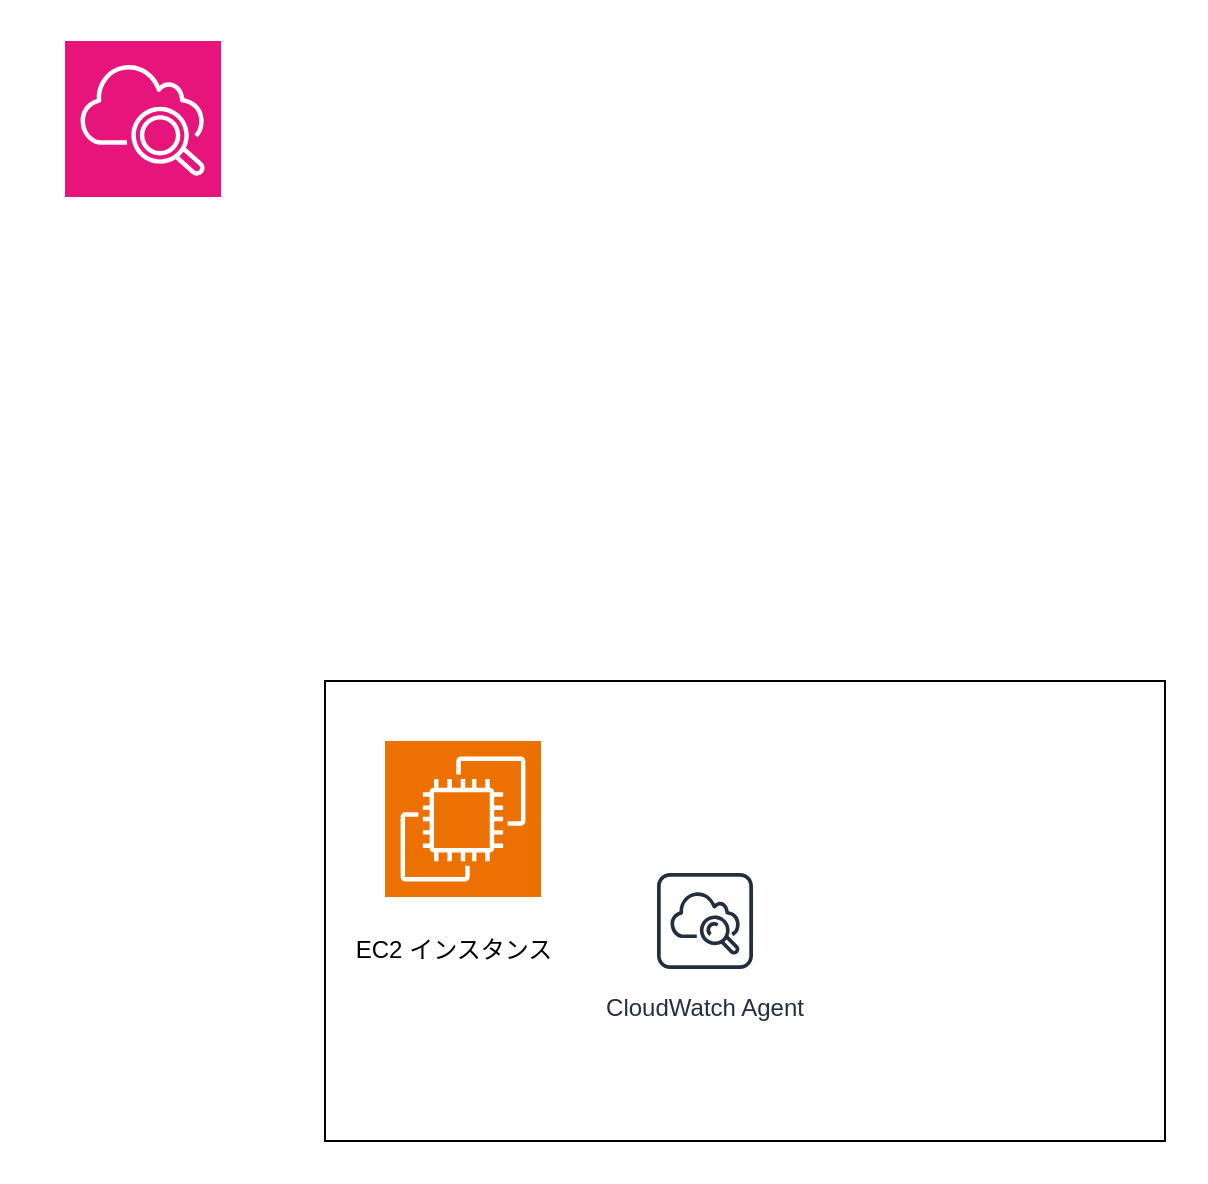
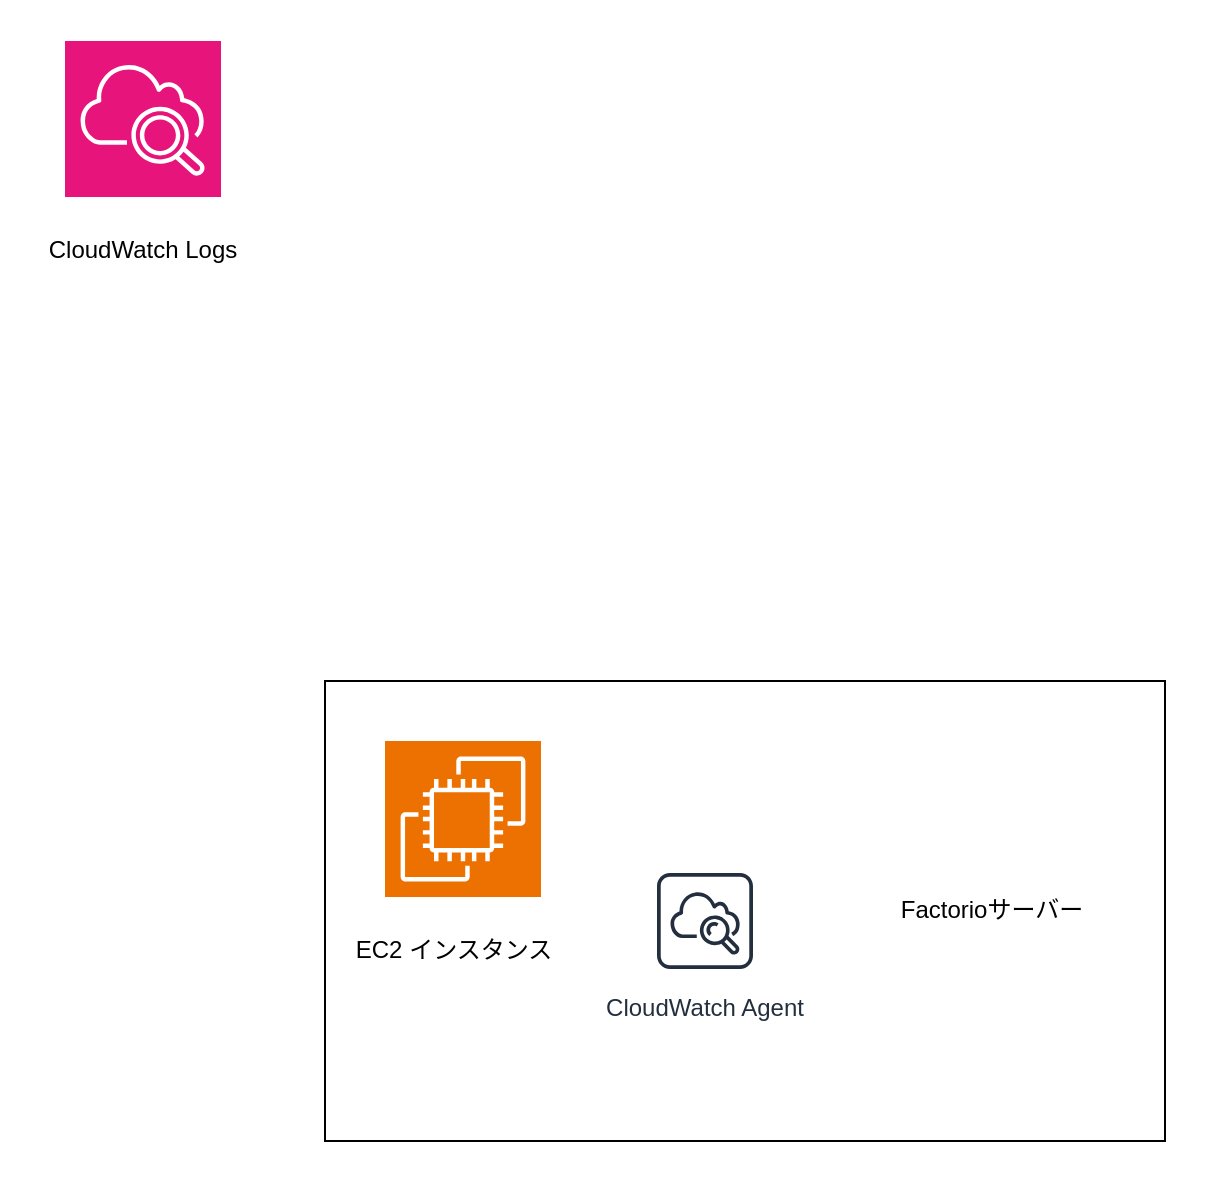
  <mxCell id="0" />
  <mxCell id="1" parent="0" />
  <mxCell id="2" value="" style="rounded=0;whiteSpace=wrap;html=1;" vertex="1" parent="1"><mxGeometry x="162" y="340" width="420" height="230" as="geometry" /></mxCell>
  <mxCell id="3" value="EC2 インスタンス" style="text;html=1;align=center;verticalAlign=middle;whiteSpace=wrap;rounded=0;" vertex="1" parent="1"><mxGeometry x="162" y="460" width="130" height="30" as="geometry" /></mxCell>
  <mxCell id="4" value="" style="sketch=0;points=[[0,0,0],[0.25,0,0],[0.5,0,0],[0.75,0,0],[1,0,0],[0,1,0],[0.25,1,0],[0.5,1,0],[0.75,1,0],[1,1,0],[0,0.25,0],[0,0.5,0],[0,0.75,0],[1,0.25,0],[1,0.5,0],[1,0.75,0]];outlineConnect=0;fontColor=#232F3E;fillColor=#ED7100;strokeColor=#ffffff;dashed=0;verticalLabelPosition=bottom;verticalAlign=top;align=center;html=1;fontSize=12;fontStyle=0;aspect=fixed;shape=mxgraph.aws4.resourceIcon;resIcon=mxgraph.aws4.ec2;" vertex="1" parent="1"><mxGeometry x="192" y="370" width="78" height="78" as="geometry" /></mxCell>
  <mxCell id="5" value="" style="sketch=0;points=[[0,0,0],[0.25,0,0],[0.5,0,0],[0.75,0,0],[1,0,0],[0,1,0],[0.25,1,0],[0.5,1,0],[0.75,1,0],[1,1,0],[0,0.25,0],[0,0.5,0],[0,0.75,0],[1,0.25,0],[1,0.5,0],[1,0.75,0]];points=[[0,0,0],[0.25,0,0],[0.5,0,0],[0.75,0,0],[1,0,0],[0,1,0],[0.25,1,0],[0.5,1,0],[0.75,1,0],[1,1,0],[0,0.25,0],[0,0.5,0],[0,0.75,0],[1,0.25,0],[1,0.5,0],[1,0.75,0]];outlineConnect=0;fontColor=#232F3E;fillColor=#E7157B;strokeColor=#ffffff;dashed=0;verticalLabelPosition=bottom;verticalAlign=top;align=center;html=1;fontSize=12;fontStyle=0;aspect=fixed;shape=mxgraph.aws4.resourceIcon;resIcon=mxgraph.aws4.cloudwatch_2;" vertex="1" parent="1"><mxGeometry x="32" y="20" width="78" height="78" as="geometry" /></mxCell>
+ <mxCell id="6" value="CloudWatch Logs" style="text;html=1;align=center;verticalAlign=middle;whiteSpace=wrap;rounded=0;" vertex="1" parent="1"><mxGeometry x="20.5" y="110" width="101" height="30" as="geometry" /></mxCell>
  <mxCell id="7" value="CloudWatch Agent" style="sketch=0;outlineConnect=0;fontColor=#232F3E;gradientColor=none;strokeColor=#232F3E;fillColor=#ffffff;dashed=0;verticalLabelPosition=bottom;verticalAlign=top;align=center;html=1;fontSize=12;fontStyle=0;aspect=fixed;shape=mxgraph.aws4.resourceIcon;resIcon=mxgraph.aws4.instance_with_cloudwatch;" vertex="1" parent="1"><mxGeometry x="322" y="430" width="60" height="60" as="geometry" /></mxCell>
+ <mxCell id="8" value="Factorioサーバー" style="text;html=1;align=center;verticalAlign=middle;whiteSpace=wrap;rounded=0;" vertex="1" parent="1"><mxGeometry x="443" y="440" width="106" height="30" as="geometry" /></mxCell>
